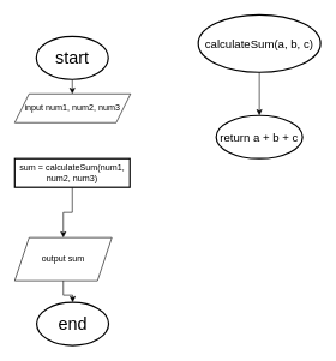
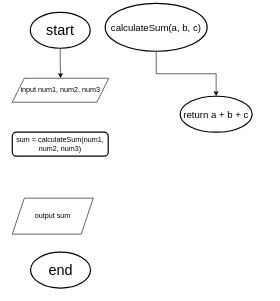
  <mxCell id="0" />
  <mxCell id="1" parent="0" />
  <mxCell id="2" style="edgeStyle=orthogonalEdgeStyle;rounded=0;orthogonalLoop=1;jettySize=auto;html=1;entryX=0.5;entryY=0;entryDx=0;entryDy=0;" edge="1" parent="1" source="3" target="5"><mxGeometry relative="1" as="geometry" /></mxCell>
- <mxCell id="3" value="&lt;font style=&quot;font-size: 24px;&quot;&gt;start&lt;/font&gt;" style="strokeWidth=2;html=1;shape=mxgraph.flowchart.start_1;whiteSpace=wrap;" vertex="1" parent="1"><mxGeometry x="50" y="50" width="100" height="60" as="geometry" /></mxCell>
+ <mxCell id="3" value="&lt;font style=&quot;font-size: 24px;&quot;&gt;start&lt;/font&gt;" style="strokeWidth=2;html=1;shape=mxgraph.flowchart.start_1;whiteSpace=wrap;" vertex="1" parent="1"><mxGeometry x="50" y="20" width="100" height="60" as="geometry" /></mxCell>
  <mxCell id="4" value="&lt;font style=&quot;font-size: 24px;&quot;&gt;end&lt;/font&gt;" style="strokeWidth=2;html=1;shape=mxgraph.flowchart.start_1;whiteSpace=wrap;" vertex="1" parent="1"><mxGeometry x="50.5" y="420" width="100" height="60" as="geometry" /></mxCell>
  <mxCell id="5" value="input num1, num2, num3" style="shape=parallelogram;perimeter=parallelogramPerimeter;whiteSpace=wrap;html=1;fixedSize=1;" vertex="1" parent="1"><mxGeometry x="20" y="130" width="161" height="40" as="geometry" /></mxCell>
- <mxCell id="6" style="edgeStyle=orthogonalEdgeStyle;rounded=0;orthogonalLoop=1;jettySize=auto;html=1;entryX=0.5;entryY=0;entryDx=0;entryDy=0;" edge="1" parent="1" source="7" target="8"><mxGeometry relative="1" as="geometry" /></mxCell>
- <mxCell id="7" value="sum = calculateSum(num1, num2, num3)" style="whiteSpace=wrap;html=1;absoluteArcSize=1;arcSize=14;strokeWidth=2;rounded=0;" vertex="1" parent="1"><mxGeometry x="20" y="220" width="160" height="40" as="geometry" /></mxCell>
+ <mxCell id="7" value="sum = calculateSum(num1, num2, num3)" style="rounded=1;whiteSpace=wrap;html=1;absoluteArcSize=1;arcSize=14;strokeWidth=2;" vertex="1" parent="1"><mxGeometry x="20" y="220" width="160" height="40" as="geometry" /></mxCell>
  <mxCell id="8" value="output sum" style="shape=parallelogram;perimeter=parallelogramPerimeter;whiteSpace=wrap;html=1;fixedSize=1;" vertex="1" parent="1"><mxGeometry x="20" y="330" width="135" height="60" as="geometry" /></mxCell>
- <mxCell id="9" style="edgeStyle=orthogonalEdgeStyle;rounded=0;orthogonalLoop=1;jettySize=auto;html=1;entryX=0.5;entryY=0;entryDx=0;entryDy=0;entryPerimeter=0;" edge="1" parent="1" source="8" target="4"><mxGeometry relative="1" as="geometry" /></mxCell>
- <mxCell id="10" value="&lt;font style=&quot;font-size: 16px;&quot;&gt;calculateSum(a, b, c)&lt;/font&gt;" style="strokeWidth=2;html=1;shape=mxgraph.flowchart.start_1;whiteSpace=wrap;" vertex="1" parent="1"><mxGeometry x="275" y="20" width="170" height="80" as="geometry" /></mxCell>
+ <mxCell id="10" value="&lt;font style=&quot;font-size: 16px;&quot;&gt;calculateSum(a, b, c)&lt;/font&gt;" style="strokeWidth=2;html=1;shape=mxgraph.flowchart.start_1;whiteSpace=wrap;" vertex="1" parent="1"><mxGeometry x="175" y="5" width="170" height="80" as="geometry" /></mxCell>
  <mxCell id="11" value="&lt;font style=&quot;font-size: 16px;&quot;&gt;return a + b + c&lt;/font&gt;" style="strokeWidth=2;html=1;shape=mxgraph.flowchart.start_1;whiteSpace=wrap;" vertex="1" parent="1"><mxGeometry x="300" y="160" width="120" height="60" as="geometry" /></mxCell>
  <mxCell id="12" style="edgeStyle=orthogonalEdgeStyle;rounded=0;orthogonalLoop=1;jettySize=auto;html=1;entryX=0.5;entryY=0;entryDx=0;entryDy=0;entryPerimeter=0;" edge="1" parent="1" source="10" target="11"><mxGeometry relative="1" as="geometry" /></mxCell>
